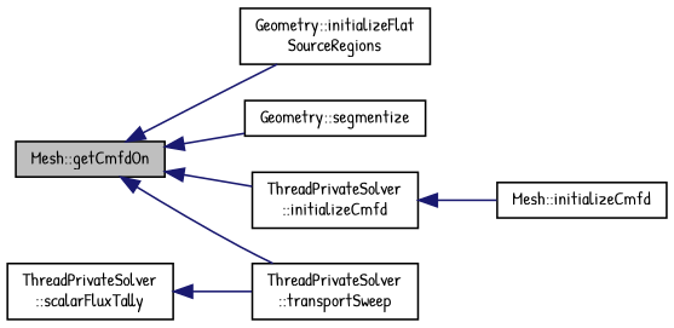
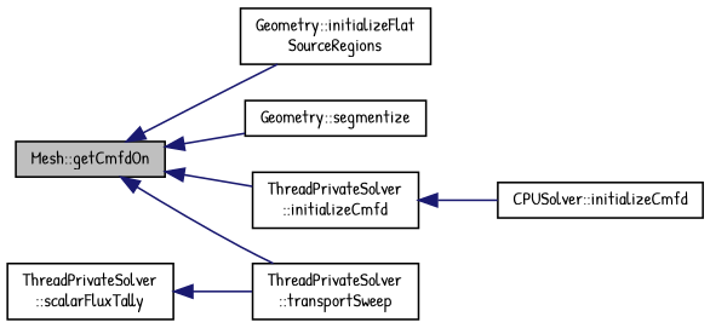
  digraph {
    fontname="Patrick Hand"
    rankdir=LR
    node [color=black fillcolor=white fontname="Patrick Hand" fontsize=10 shape=record style=filled]
    edge [color=midnightblue dir=back fontname="Patrick Hand" fontsize=10 labelfontname=Helvetica labelfontsize=10 style=solid]
    n1 [fillcolor=grey75 fontcolor=black height=0.2 label="Mesh::getCmfdOn" width=0.4]
    n2 [height=0.2 label="Geometry::initializeFlat\lSourceRegions" width=0.4]
    n3 [height=0.2 label="Geometry::segmentize" width=0.4]
    n4 [height=0.2 label="ThreadPrivateSolver\l::initializeCmfd" width=0.4]
    n5 [height=0.2 label="ThreadPrivateSolver\l::transportSweep" width=0.4]
-   n6 [height=0.2 label="Mesh::initializeCmfd" width=0.4]
+   n6 [height=0.2 label="CPUSolver::initializeCmfd" width=0.4]
    n7 [height=0.2 label="ThreadPrivateSolver\l::scalarFluxTally" width=0.4]
    n1 -> n2
    n1 -> n3
    n1 -> n4
    n1 -> n5
    n4 -> n6
    n7 -> n5
  }
